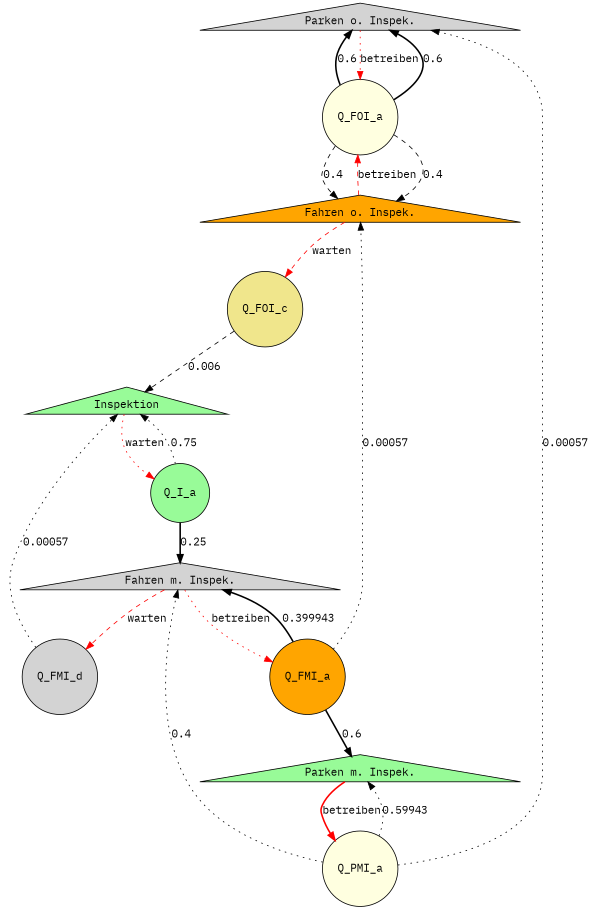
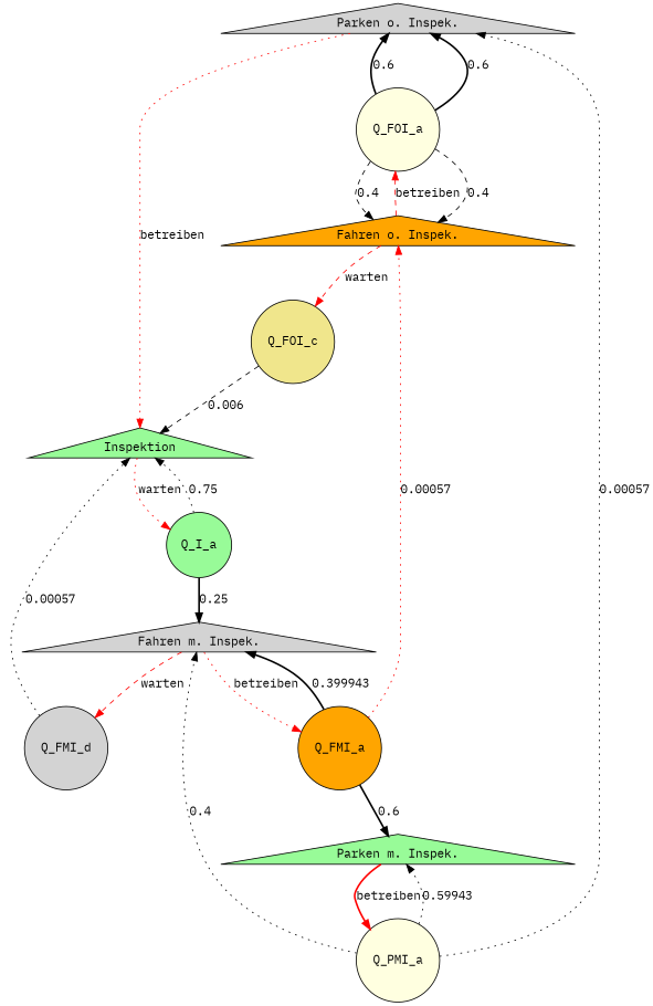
  digraph {
    fontname="IBM Plex Mono"
    node [fillcolor=lightgrey fontname="IBM Plex Mono" shape=circle style=filled]
    edge [fontname="IBM Plex Mono" style=dotted]
    "Parken o. Inspek." [shape=triangle]
    Q_FOI_a [fillcolor=lightyellow]
    "Fahren o. Inspek." [fillcolor=orange shape=triangle]
    "Parken m. Inspek." [fillcolor=palegreen shape=triangle]
    Q_PMI_a [fillcolor=lightyellow]
    "Fahren m. Inspek." [shape=triangle]
    Q_FOI_c [fillcolor=khaki]
    Inspektion [fillcolor=palegreen shape=triangle]
    Q_FMI_a [fillcolor=orange]
    Q_FMI_d
    Q_I_a [fillcolor=palegreen]
-   "Parken o. Inspek." -> Q_FOI_a [color=red label=betreiben]
+   "Parken o. Inspek." -> Inspektion [color=red label=betreiben]
    Q_FOI_a -> "Parken o. Inspek." [label=0.6 style=bold]
    Q_FOI_a -> "Parken o. Inspek." [label=0.6 style=bold]
    Q_FOI_a -> "Fahren o. Inspek." [label=0.4 style=dashed]
    Q_FOI_a -> "Fahren o. Inspek." [label=0.4 style=dashed]
    "Fahren o. Inspek." -> Q_FOI_a [color=red label=betreiben style=dashed]
    "Fahren o. Inspek." -> Q_FOI_c [color=red label=warten style=dashed]
    "Parken m. Inspek." -> Q_PMI_a [color=red label=betreiben style=bold]
    Q_PMI_a -> "Parken o. Inspek." [label=0.00057]
    Q_PMI_a -> "Parken m. Inspek." [label=0.59943]
    Q_PMI_a -> "Fahren m. Inspek." [label=0.4]
    "Fahren m. Inspek." -> Q_FMI_a [color=red label=betreiben]
    "Fahren m. Inspek." -> Q_FMI_d [color=red label=warten style=dashed]
    Q_FOI_c -> Inspektion [label=0.006 style=dashed]
    Inspektion -> Q_I_a [color=red label=warten]
-   Q_FMI_a -> "Fahren o. Inspek." [label=0.00057]
+   Q_FMI_a -> "Fahren o. Inspek." [label=0.00057 color=red]
    Q_FMI_a -> "Parken m. Inspek." [label=0.6 style=bold]
    Q_FMI_a -> "Fahren m. Inspek." [label=0.399943 style=bold]
    Q_FMI_d -> Inspektion [label=0.00057]
    Q_I_a -> "Fahren m. Inspek." [label=0.25 style=bold]
    Q_I_a -> Inspektion [label=0.75]
  }
